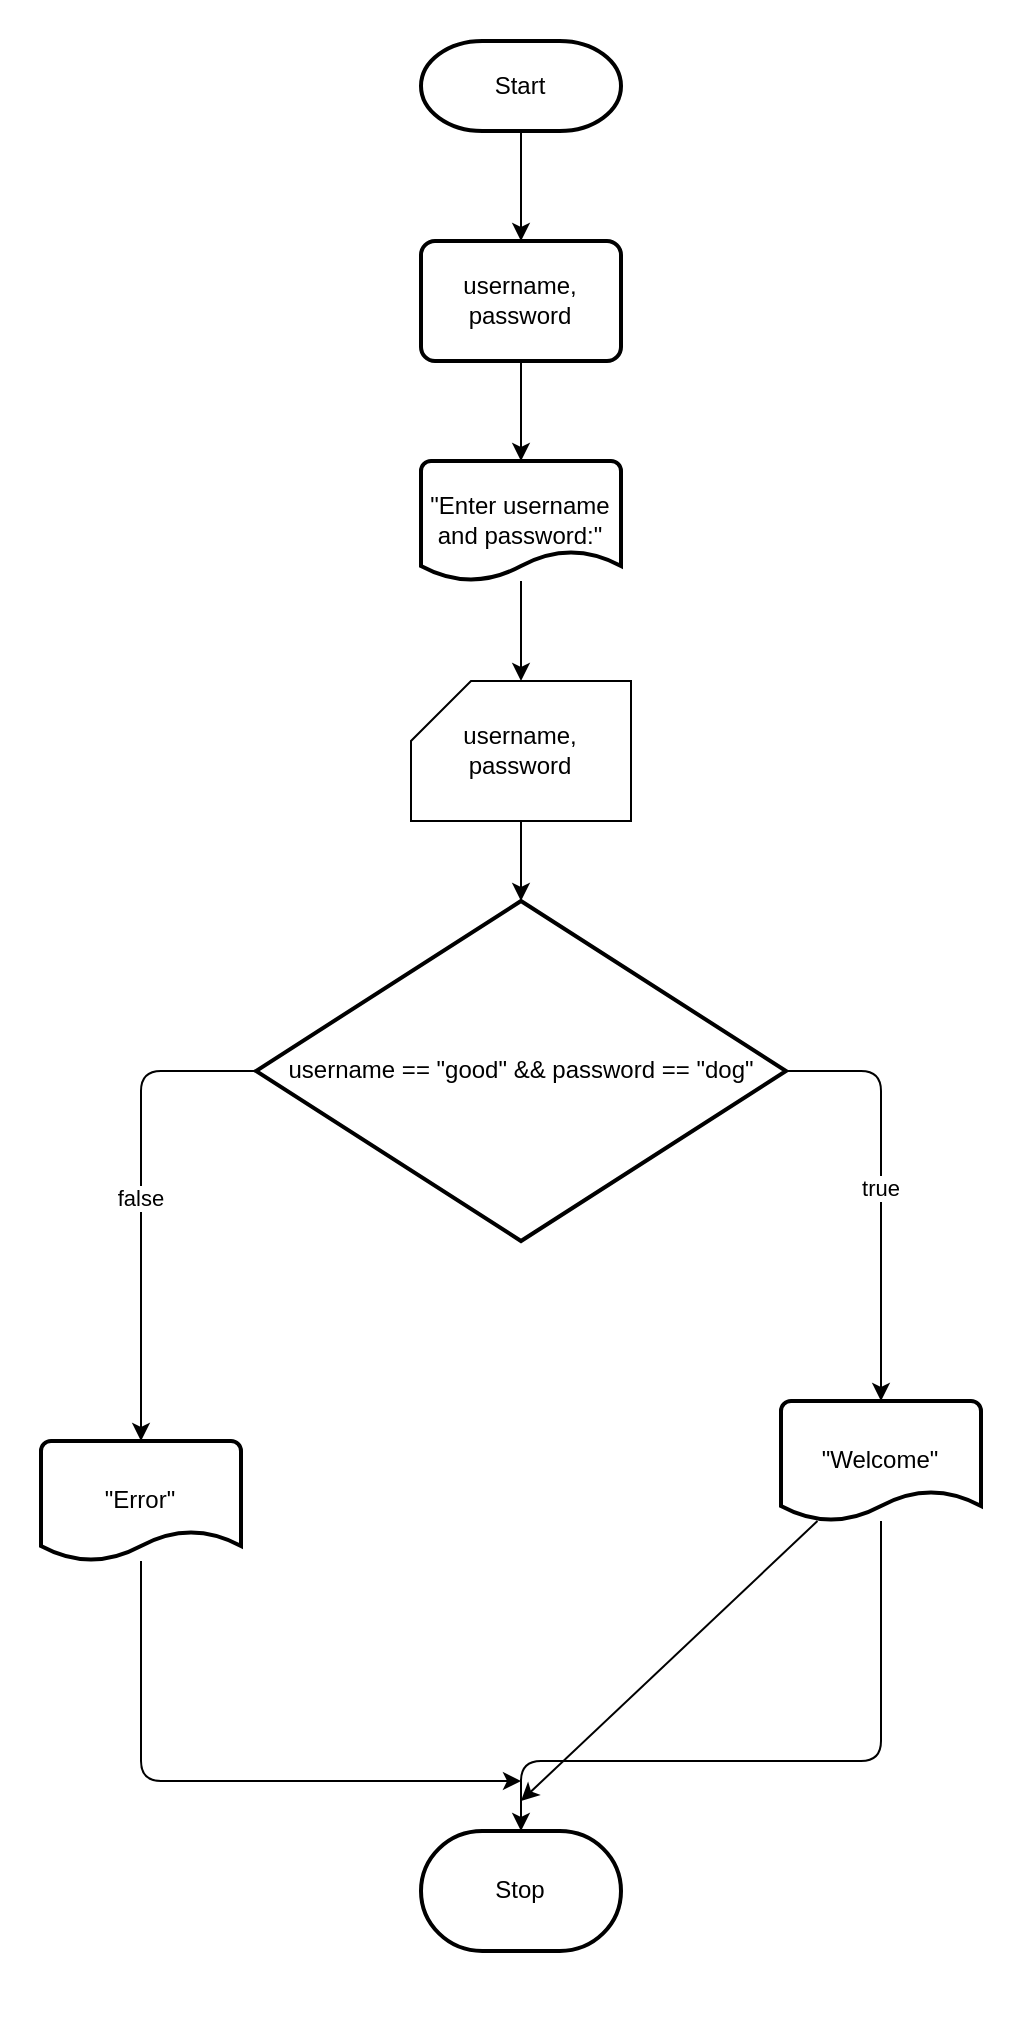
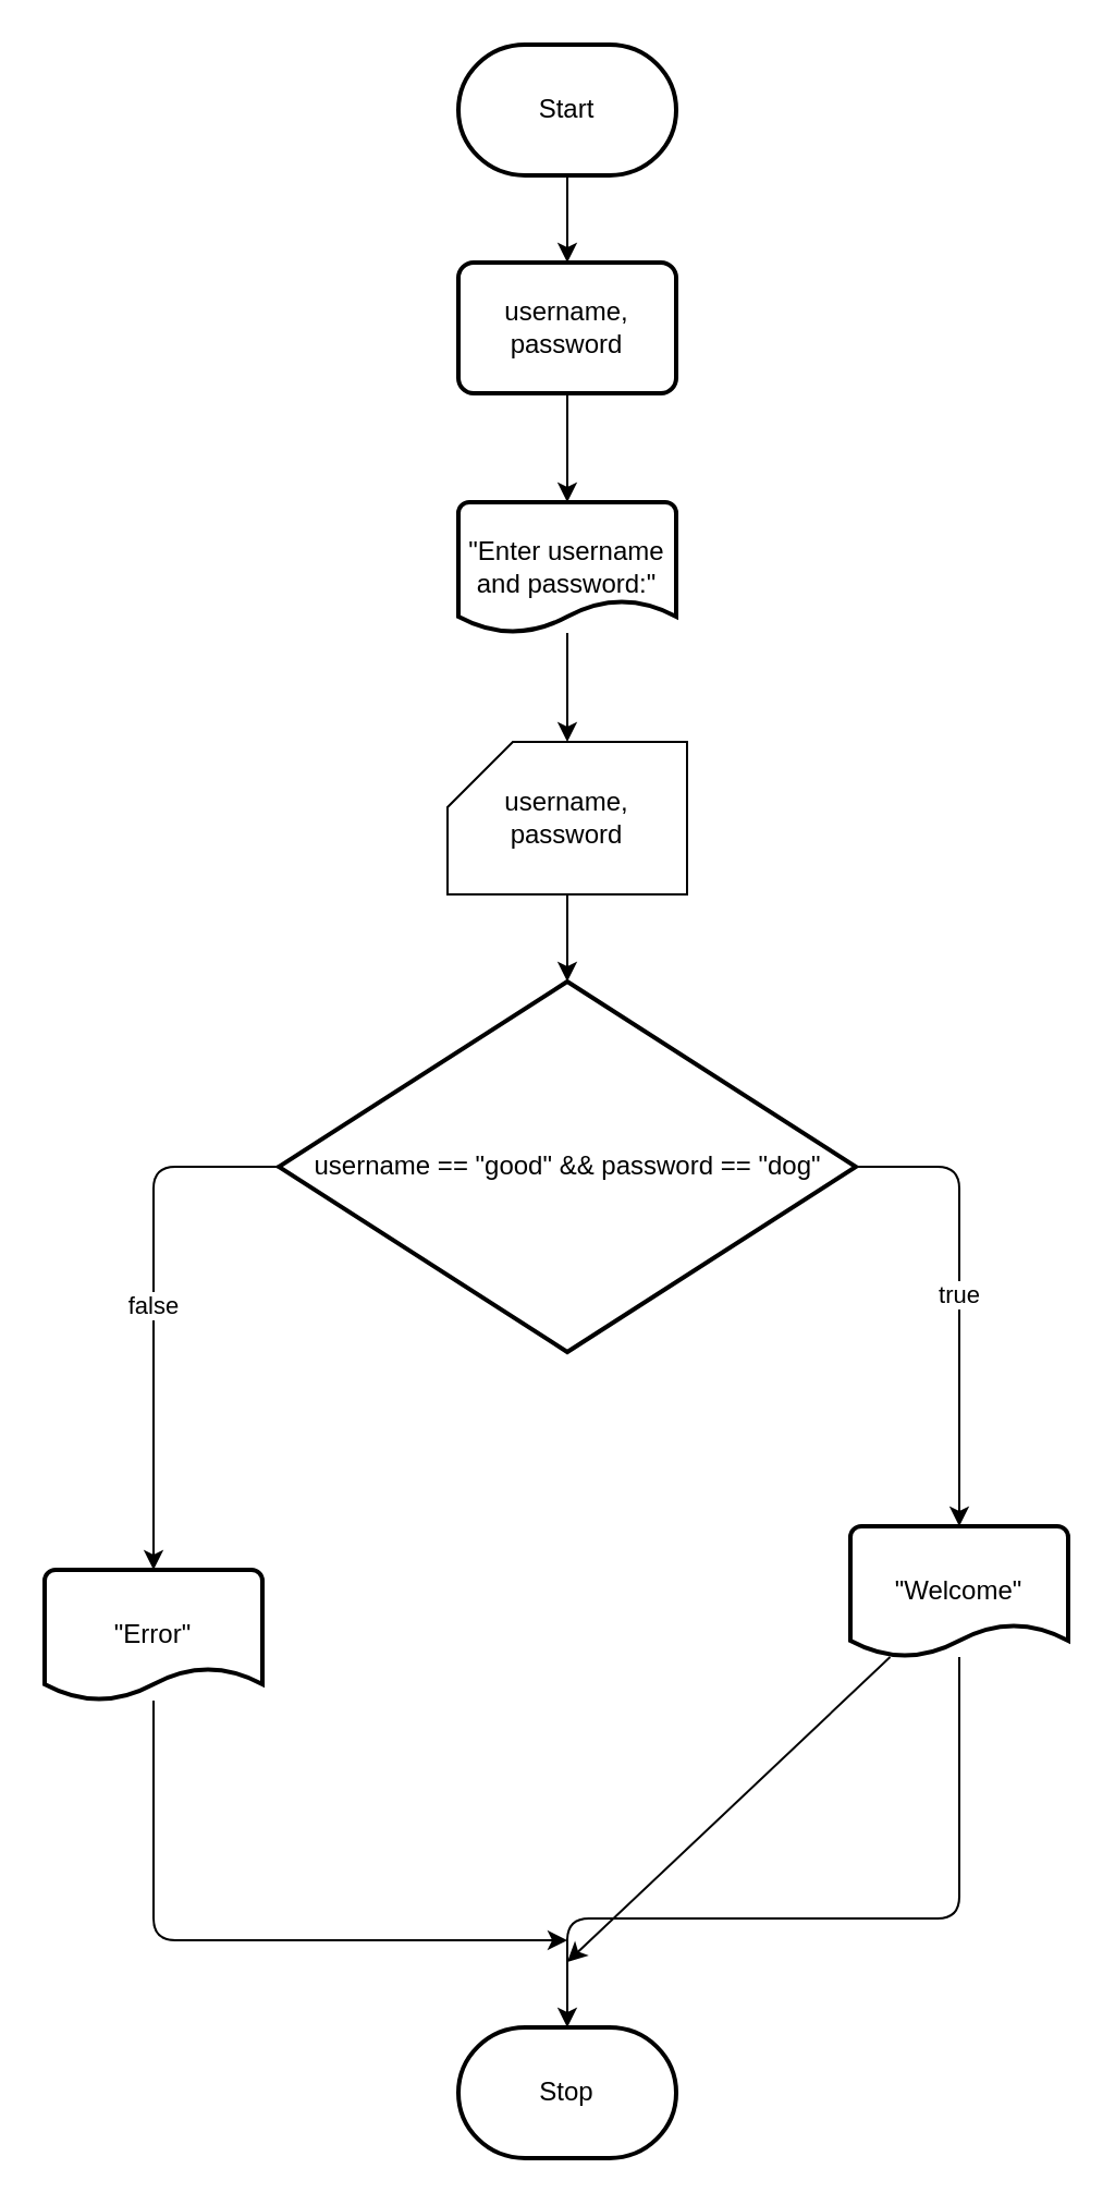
  <mxCell id="0" />
  <mxCell id="1" parent="0" />
  <mxCell id="2" style="edgeStyle=none;html=1;entryX=0.5;entryY=0;entryDx=0;entryDy=0;strokeColor=#000000;" parent="1" source="3" target="5" edge="1"><mxGeometry relative="1" as="geometry" /></mxCell>
- <mxCell id="3" value="Start" style="strokeWidth=2;html=1;shape=mxgraph.flowchart.terminator;whiteSpace=wrap;" parent="1" vertex="1"><mxGeometry x="210" y="20" width="100" height="45" as="geometry" /></mxCell>
+ <mxCell id="3" value="Start" style="strokeWidth=2;html=1;shape=mxgraph.flowchart.terminator;whiteSpace=wrap;" parent="1" vertex="1"><mxGeometry x="210" y="20" width="100" height="60" as="geometry" /></mxCell>
  <mxCell id="4" style="edgeStyle=none;html=1;entryX=0.5;entryY=0;entryDx=0;entryDy=0;entryPerimeter=0;strokeColor=#000000;" parent="1" source="5" target="7" edge="1"><mxGeometry relative="1" as="geometry" /></mxCell>
  <mxCell id="5" value="username, password" style="rounded=1;whiteSpace=wrap;html=1;absoluteArcSize=1;arcSize=14;strokeWidth=2;" parent="1" vertex="1"><mxGeometry x="210" y="120" width="100" height="60" as="geometry" /></mxCell>
  <mxCell id="6" style="edgeStyle=none;html=1;entryX=0.5;entryY=0;entryDx=0;entryDy=0;entryPerimeter=0;strokeColor=#000000;" parent="1" source="7" target="9" edge="1"><mxGeometry relative="1" as="geometry" /></mxCell>
  <mxCell id="7" value="&quot;Enter username and password:&quot;" style="strokeWidth=2;html=1;shape=mxgraph.flowchart.document2;whiteSpace=wrap;size=0.25;" parent="1" vertex="1"><mxGeometry x="210" y="230" width="100" height="60" as="geometry" /></mxCell>
  <mxCell id="8" style="edgeStyle=none;html=1;entryX=0.5;entryY=0;entryDx=0;entryDy=0;entryPerimeter=0;strokeColor=#000000;" parent="1" source="9" target="12" edge="1"><mxGeometry relative="1" as="geometry" /></mxCell>
  <mxCell id="9" value="username, password" style="shape=card;whiteSpace=wrap;html=1;" parent="1" vertex="1"><mxGeometry x="205" y="340" width="110" height="70" as="geometry" /></mxCell>
  <mxCell id="10" value="true" style="edgeStyle=none;html=1;entryX=0.5;entryY=0;entryDx=0;entryDy=0;entryPerimeter=0;exitX=1;exitY=0.5;exitDx=0;exitDy=0;exitPerimeter=0;strokeColor=#000000;" edge="1" parent="1" source="12" target="17"><mxGeometry relative="1" as="geometry"><Array as="points"><mxPoint x="440" y="535" /></Array></mxGeometry></mxCell>
  <mxCell id="11" value="false" style="edgeStyle=none;html=1;entryX=0.5;entryY=0;entryDx=0;entryDy=0;entryPerimeter=0;strokeColor=#000000;exitX=0;exitY=0.5;exitDx=0;exitDy=0;exitPerimeter=0;" edge="1" parent="1" source="12" target="14"><mxGeometry relative="1" as="geometry"><Array as="points"><mxPoint x="70" y="535" /></Array></mxGeometry></mxCell>
  <mxCell id="12" value="username == &quot;good&quot; &amp;amp;&amp;amp; password == &quot;dog&quot;" style="strokeWidth=2;html=1;shape=mxgraph.flowchart.decision;whiteSpace=wrap;" parent="1" vertex="1"><mxGeometry x="127.5" y="450" width="265" height="170" as="geometry" /></mxCell>
  <mxCell id="13" style="edgeStyle=none;html=1;strokeColor=#000000;" edge="1" parent="1" source="14"><mxGeometry relative="1" as="geometry"><mxPoint x="260" y="890" as="targetPoint" /><Array as="points"><mxPoint x="70" y="890" /></Array></mxGeometry></mxCell>
  <mxCell id="14" value="&quot;Error&quot;" style="strokeWidth=2;html=1;shape=mxgraph.flowchart.document2;whiteSpace=wrap;size=0.25;" parent="1" vertex="1"><mxGeometry x="20" y="720" width="100" height="60" as="geometry" /></mxCell>
  <mxCell id="15" style="edgeStyle=none;html=1;" edge="1" parent="1" source="17"><mxGeometry relative="1" as="geometry"><mxPoint x="260" y="900" as="targetPoint" /></mxGeometry></mxCell>
  <mxCell id="16" style="edgeStyle=none;html=1;entryX=0.5;entryY=0;entryDx=0;entryDy=0;entryPerimeter=0;strokeColor=#000000;" edge="1" parent="1" source="17" target="18"><mxGeometry relative="1" as="geometry"><Array as="points"><mxPoint x="440" y="880" /><mxPoint x="260" y="880" /></Array></mxGeometry></mxCell>
  <mxCell id="17" value="&quot;Welcome&quot;" style="strokeWidth=2;html=1;shape=mxgraph.flowchart.document2;whiteSpace=wrap;size=0.25;" parent="1" vertex="1"><mxGeometry x="390" y="700" width="100" height="60" as="geometry" /></mxCell>
- <mxCell id="18" value="Stop" style="strokeWidth=2;html=1;shape=mxgraph.flowchart.terminator;whiteSpace=wrap;" parent="1" vertex="1"><mxGeometry x="210" y="915" width="100" height="60" as="geometry" /></mxCell>
+ <mxCell id="18" value="Stop" style="strokeWidth=2;html=1;shape=mxgraph.flowchart.terminator;whiteSpace=wrap;" parent="1" vertex="1"><mxGeometry x="210" y="930" width="100" height="60" as="geometry" /></mxCell>
